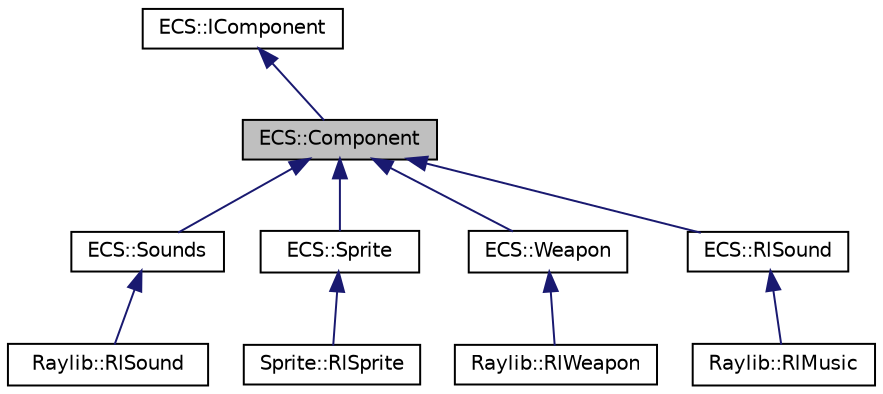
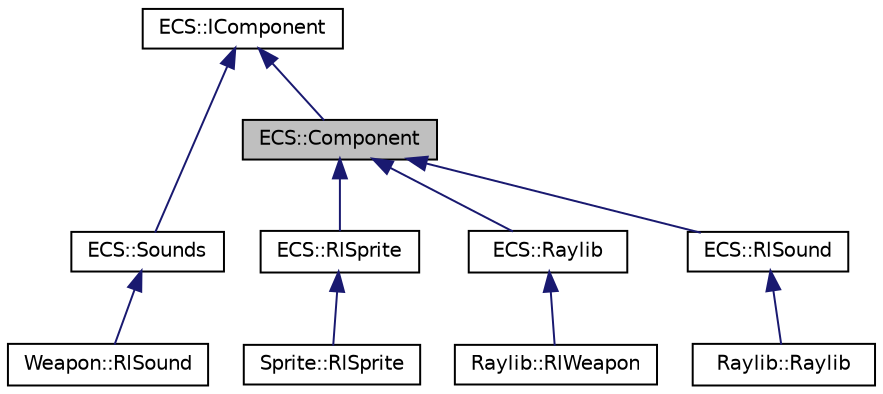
  digraph {
    node [color=black fillcolor=white fontname=Helvetica fontsize=10 shape=record style=filled]
    edge [color=midnightblue dir=back fontname=Helvetica fontsize=10 labelfontname=Helvetica labelfontsize=10 style=solid]
    n1 [fillcolor=grey75 fontcolor=black height=0.2 label="ECS::Component" width=0.4]
    n2 [height=0.2 label="ECS::RlSound" width=0.4]
    n3 [height=0.2 label="ECS::Sounds" width=0.4]
-   n4 [height=0.2 label="ECS::Sprite" width=0.4]
-   n5 [height=0.2 label="ECS::Weapon" width=0.4]
-   n6 [height=0.2 label="Raylib::RlMusic" width=0.4]
-   n7 [height=0.2 label="Raylib::RlSound" width=0.4]
+   n4 [height=0.2 label="ECS::RlSprite" width=0.4]
+   n5 [height=0.2 label="ECS::Raylib" width=0.4]
+   n6 [height=0.2 label="Raylib::Raylib" width=0.4]
+   n7 [height=0.2 label="Weapon::RlSound" width=0.4]
    n8 [height=0.2 label="Sprite::RlSprite" width=0.4]
    n9 [height=0.2 label="Raylib::RlWeapon" width=0.4]
    n10 [height=0.2 label="ECS::IComponent" width=0.4]
    n1 -> n2
-   n1 -> n3
+   n10 -> n3
    n1 -> n4
    n1 -> n5
    n2 -> n6
    n3 -> n7
    n4 -> n8
    n5 -> n9
    n10 -> n1
  }
